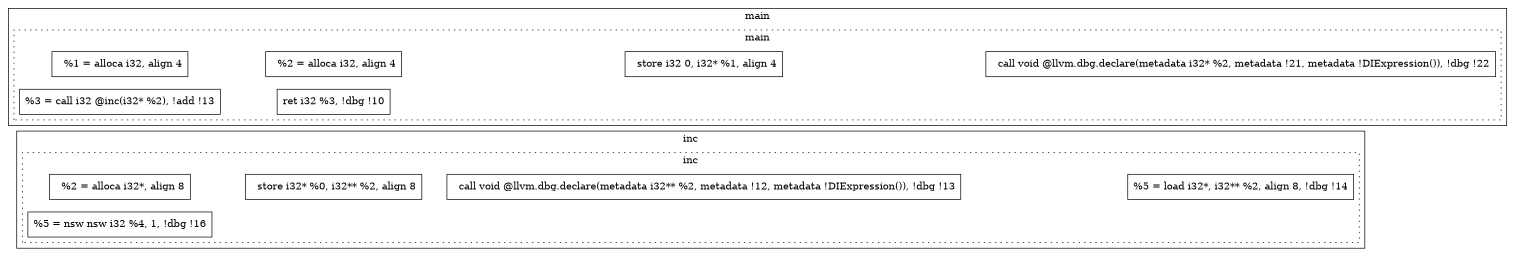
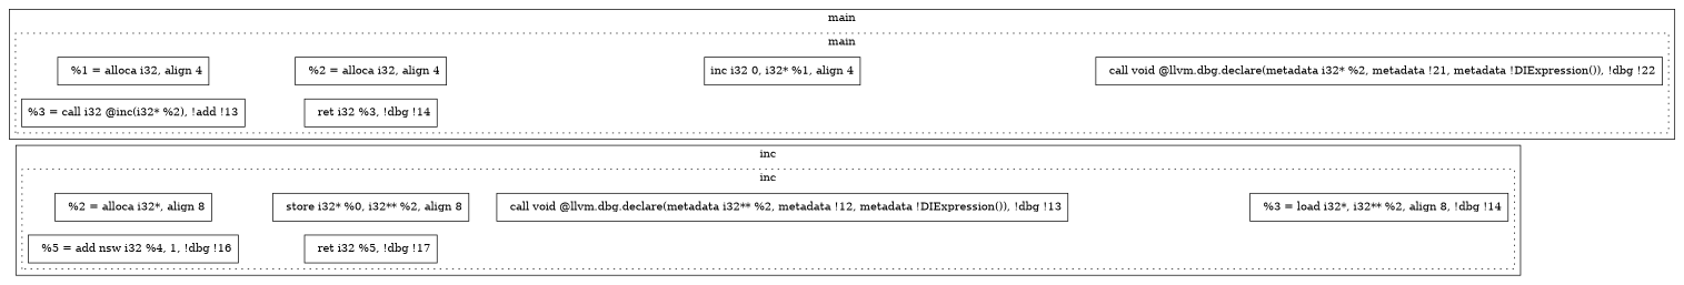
  digraph {
    compound=true
    rankdir=LR
    node [shape=rectangle]
    edge [style=invis]
    n1 [label="  %2 = alloca i32*, align 8"]
    n2 [label="  store i32* %0, i32** %2, align 8"]
    n3 [label="  call void @llvm.dbg.declare(metadata i32** %2, metadata !12, metadata !DIExpression()), !dbg !13"]
-   n4 [label="%5 = load i32*, i32** %2, align 8, !dbg !14"]
-   n5 [label="%5 = nsw nsw i32 %4, 1, !dbg !16"]
+   n4 [label="  %3 = load i32*, i32** %2, align 8, !dbg !14"]
+   n5 [label="  %5 = add nsw i32 %4, 1, !dbg !16"]
+   n6 [label="  ret i32 %5, !dbg !17"]
    n7 [label="  %1 = alloca i32, align 4"]
    n8 [label="  %2 = alloca i32, align 4"]
-   n9 [label="  store i32 0, i32* %1, align 4"]
+   n9 [label="inc i32 0, i32* %1, align 4"]
    n10 [label="  call void @llvm.dbg.declare(metadata i32* %2, metadata !21, metadata !DIExpression()), !dbg !22"]
    n11 [label="%3 = call i32 @inc(i32* %2), !add !13"]
-   n12 [label="ret i32 %3, !dbg !10"]
+   n12 [label="  ret i32 %3, !dbg !14"]
    subgraph cluster_1 {
      label=inc
      subgraph cluster_2 {
        label=inc
        style=dotted
        n1
        n2
        n3
        n4
        n5
+       n6
      }
    }
    subgraph cluster_3 {
      label=main
      subgraph cluster_4 {
        label=main
        style=dotted
        n7
        n8
        n9
        n10
        n11
        n12
      }
    }
    n1 -> n2
    n2 -> n3
    n3 -> n4
+   n5 -> n6
    n7 -> n8
    n8 -> n9
    n9 -> n10
    n11 -> n12
  }
